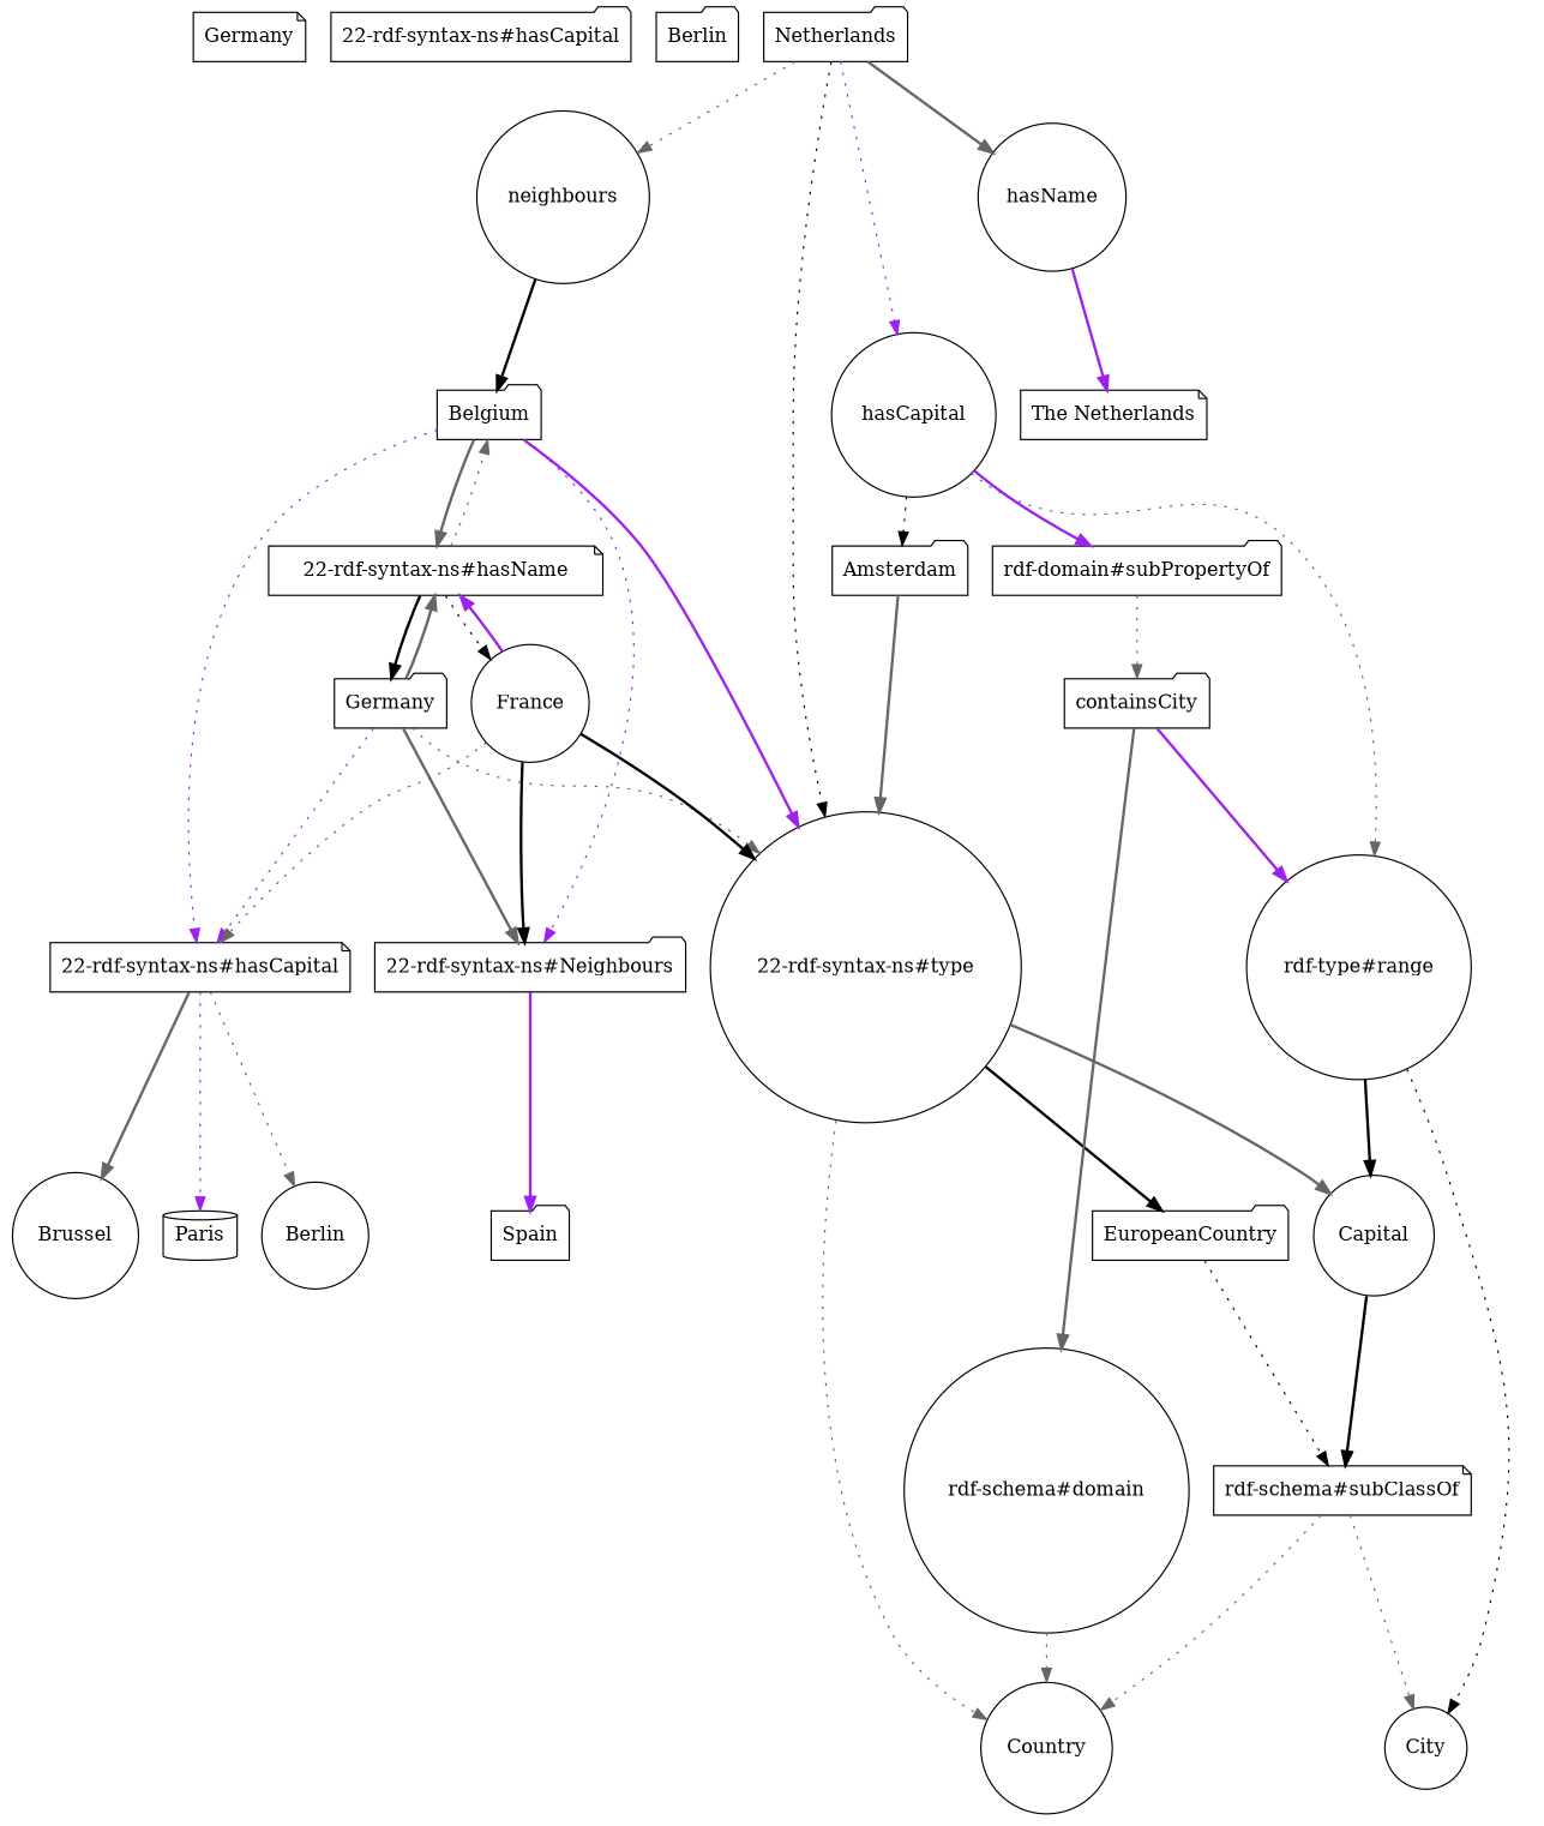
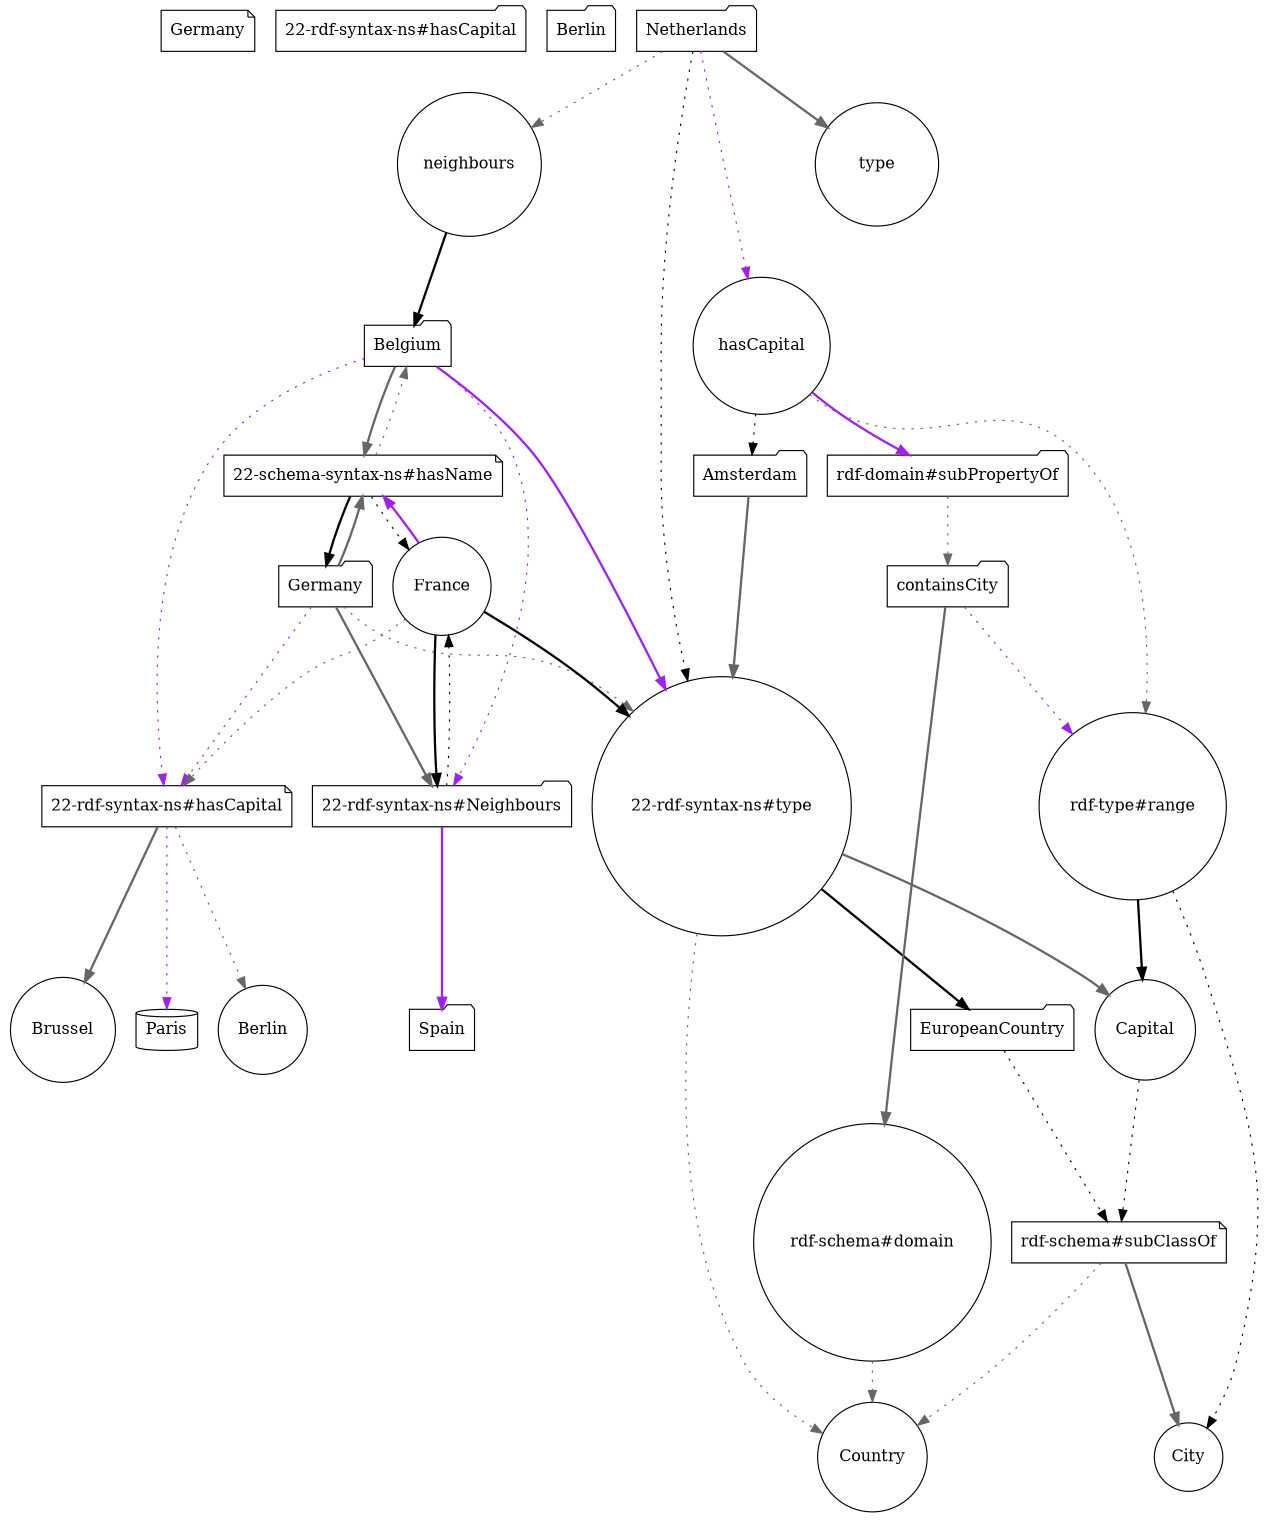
  strict digraph {
    node [shape=circle]
    edge [color=gray40 style=dotted]
    n1 [label=Germany shape=note]
    n2 [label="22-rdf-syntax-ns#hasCapital" shape=folder]
    n3 [label=Berlin shape=folder]
    "rdf-schema#subClassOf" [shape=note]
    Capital
    City
    Country
    Belgium [shape=folder]
    "22-rdf-syntax-ns#hasCapital" [shape=note]
-   "22-rdf-syntax-ns#hasName" [shape=note]
+   "22-rdf-syntax-ns#hasName" [shape=note label="22-schema-syntax-ns#hasName"]
    "22-rdf-syntax-ns#type"
    "22-rdf-syntax-ns#Neighbours" [shape=folder]
    Brussel
    Paris [shape=cylinder]
    Berlin
    Germany [shape=folder]
    France
    EuropeanCountry [shape=folder]
    Spain [shape=folder]
    Netherlands [shape=folder]
    neighbours
    hasCapital
-   hasName
+   hasName [label=type]
    n24 [label="rdf-type#range"]
    n25 [label="rdf-domain#subPropertyOf" shape=folder]
    Amsterdam [shape=folder]
-   "The Netherlands" [shape=note]
    containsCity [shape=folder]
    "rdf-schema#domain"
-   "rdf-schema#subClassOf" -> City
+   "rdf-schema#subClassOf" -> City [style=bold]
    "rdf-schema#subClassOf" -> Country
-   Capital -> "rdf-schema#subClassOf" [color=black style=bold]
+   Capital -> "rdf-schema#subClassOf" [color=black]
    Belgium -> "22-rdf-syntax-ns#hasCapital" [color=purple]
    Belgium -> "22-rdf-syntax-ns#hasName" [style=bold]
    Belgium -> "22-rdf-syntax-ns#type" [color=purple style=bold]
    Belgium -> "22-rdf-syntax-ns#Neighbours" [color=purple]
    "22-rdf-syntax-ns#hasCapital" -> Brussel [style=bold]
    "22-rdf-syntax-ns#hasCapital" -> Paris [color=purple]
    "22-rdf-syntax-ns#hasCapital" -> Berlin
    "22-rdf-syntax-ns#hasName" -> Belgium
    "22-rdf-syntax-ns#hasName" -> Germany [color=black style=bold]
    "22-rdf-syntax-ns#hasName" -> France [color=black]
    "22-rdf-syntax-ns#type" -> Capital [style=bold]
    "22-rdf-syntax-ns#type" -> Country
    "22-rdf-syntax-ns#type" -> EuropeanCountry [color=black style=bold]
+   "22-rdf-syntax-ns#Neighbours" -> France [color=black]
    "22-rdf-syntax-ns#Neighbours" -> Spain [color=purple style=bold]
    Germany -> "22-rdf-syntax-ns#hasCapital" [color=purple]
    Germany -> "22-rdf-syntax-ns#hasName" [style=bold]
    Germany -> "22-rdf-syntax-ns#type"
    Germany -> "22-rdf-syntax-ns#Neighbours" [style=bold]
    France -> "22-rdf-syntax-ns#hasCapital"
    France -> "22-rdf-syntax-ns#hasName" [color=purple style=bold]
    France -> "22-rdf-syntax-ns#type" [color=black style=bold]
    France -> "22-rdf-syntax-ns#Neighbours" [color=black style=bold]
    EuropeanCountry -> "rdf-schema#subClassOf" [color=black]
    Netherlands -> "22-rdf-syntax-ns#type" [color=black]
    Netherlands -> neighbours
    Netherlands -> hasCapital [color=purple]
    Netherlands -> hasName [style=bold]
    neighbours -> Belgium [color=black style=bold]
    hasCapital -> n24
    hasCapital -> n25 [color=purple style=bold]
    hasCapital -> Amsterdam [color=black]
-   hasName -> "The Netherlands" [color=purple style=bold]
    n24 -> Capital [color=black style=bold]
    n24 -> City [color=black]
    n25 -> containsCity
    Amsterdam -> "22-rdf-syntax-ns#type" [style=bold]
-   containsCity -> n24 [color=purple style=bold]
+   containsCity -> n24 [color=purple]
    containsCity -> "rdf-schema#domain" [style=bold]
    "rdf-schema#domain" -> Country
  }
